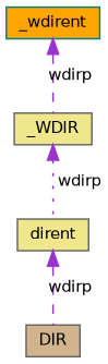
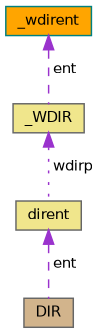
  digraph {
    node [color=gray40 fillcolor=khaki fontname=Helvetica fontsize=10 shape=record style=filled]
    edge [color=darkorchid3 dir=back fontname=Helvetica fontsize=10 labelfontname=Helvetica labelfontsize=10 style=dashed]
    n1 [fillcolor=tan fontcolor=black height=0.2 label=DIR width=0.4]
    n2 [height=0.2 label=_WDIR width=0.4]
    n3 [height=0.2 label=dirent width=0.4]
    n4 [color=teal fillcolor=orange height=0.2 label=_wdirent width=0.4]
    n2 -> n3 [label=" wdirp" style=dotted]
-   n3 -> n1 [label=" wdirp"]
-   n4 -> n2 [label=" wdirp"]
+   n3 -> n1 [label=" ent"]
+   n4 -> n2 [label=" ent"]
  }
